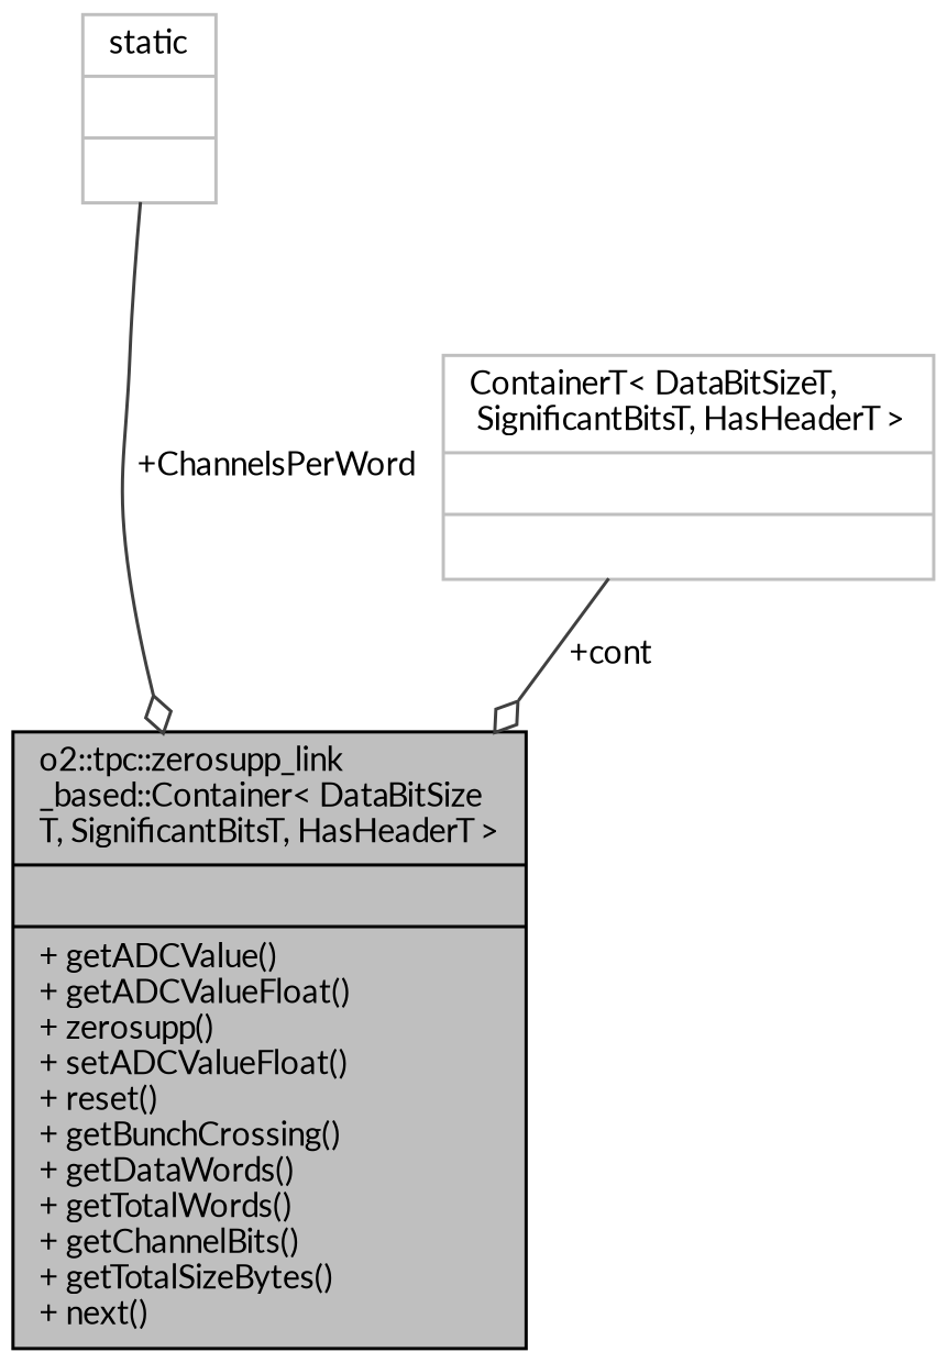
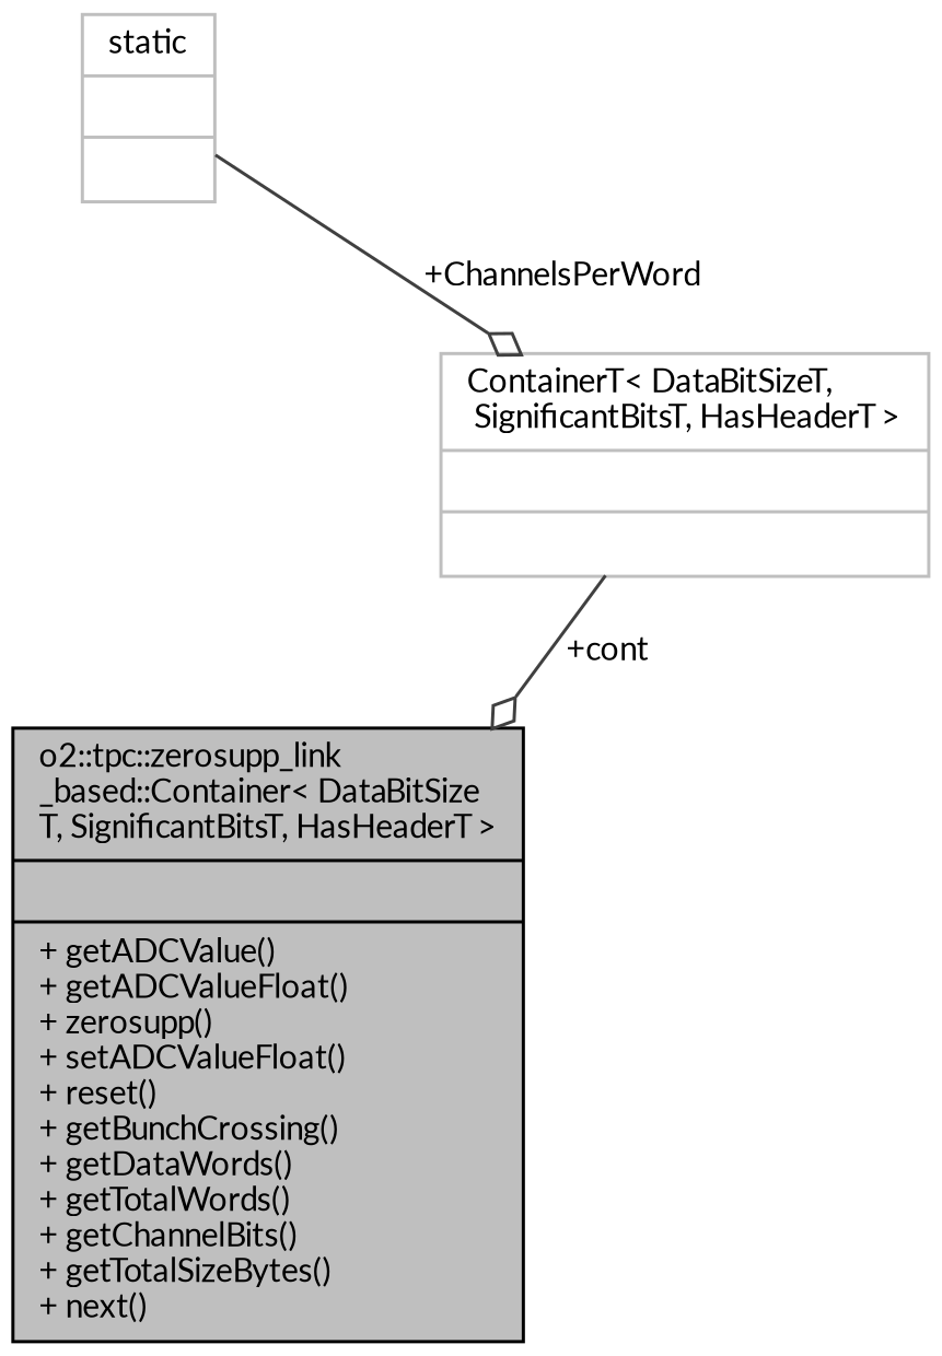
  digraph {
    fontname=Lato
    node [color=grey75 fontname=Lato fontsize=10 shape=record]
    edge [arrowhead=odiamond color=grey25 fontname=Lato fontsize=10 labelfontname=Helvetica labelfontsize=10 style=solid]
    n1 [color=black fillcolor=grey75 fontcolor=black height=0.2 label="{o2::tpc::zerosupp_link\l_based::Container\< DataBitSize\lT, SignificantBitsT, HasHeaderT \>\n||+ getADCValue()\l+ getADCValueFloat()\l+ zerosupp()\l+ setADCValueFloat()\l+ reset()\l+ getBunchCrossing()\l+ getDataWords()\l+ getTotalWords()\l+ getChannelBits()\l+ getTotalSizeBytes()\l+ next()\l}" style=filled width=0.4]
    n2 [height=0.2 label="{ContainerT\< DataBitSizeT,\l SignificantBitsT, HasHeaderT \>\n||}" width=0.4]
    n3 [height=0.2 label="{static\n||}" width=0.4]
    n2 -> n1 [label=" +cont"]
-   n3 -> n1 [label=" +ChannelsPerWord"]
+   n3 -> n2 [label=" +ChannelsPerWord"]
  }
